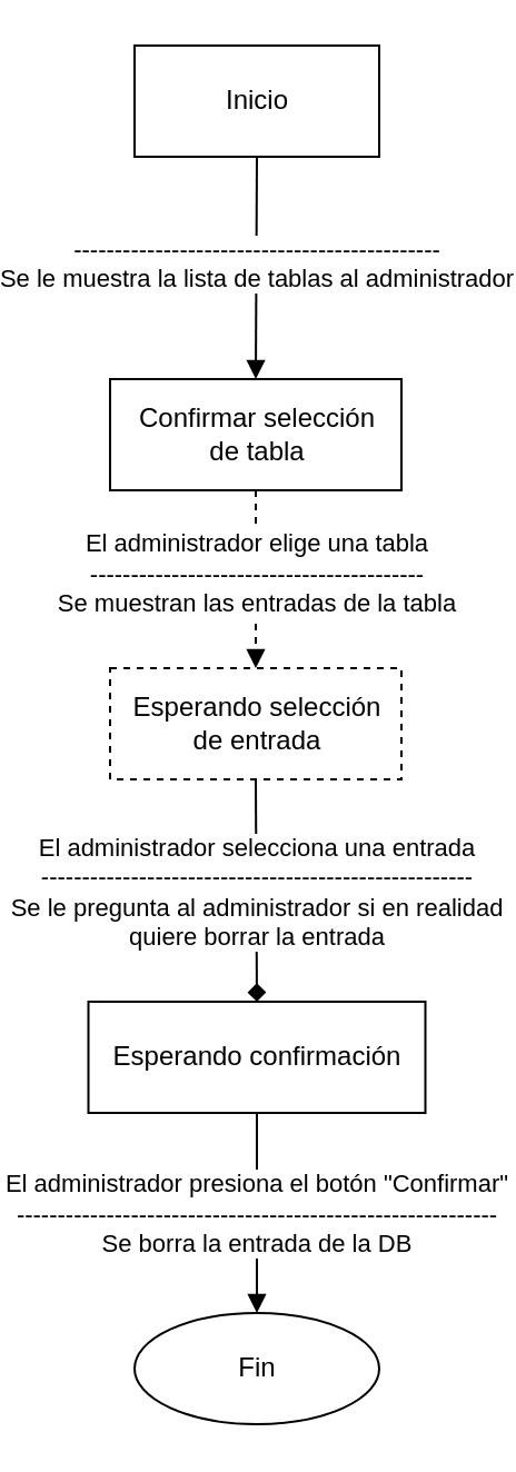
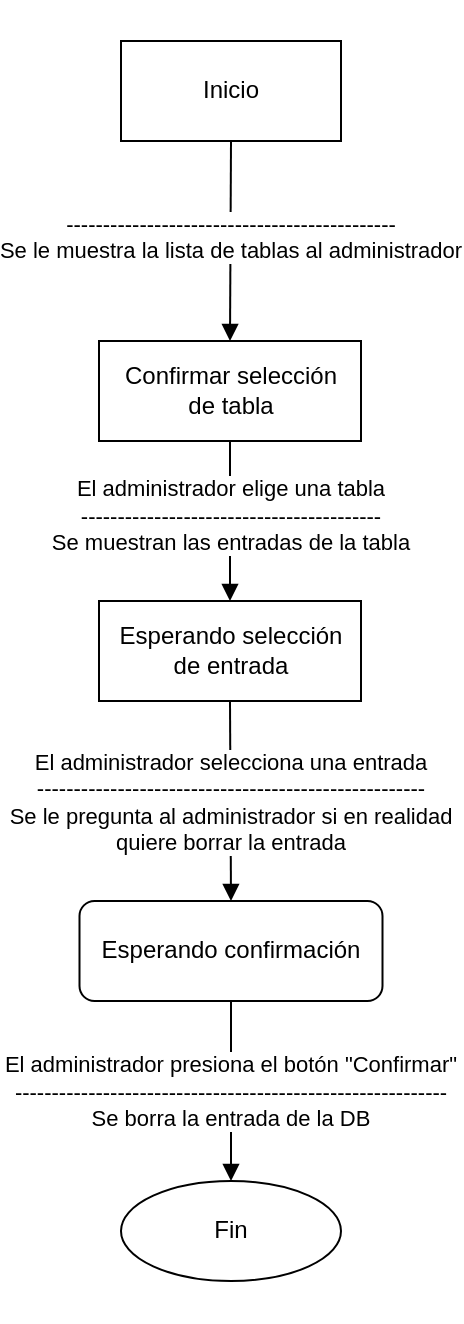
  <mxCell id="0" />
  <mxCell id="1" parent="0" />
  <mxCell id="2" value="---------------------------------------------&lt;br&gt;Se le muestra la lista de tablas al administrador" style="html=1;verticalAlign=bottom;endArrow=block;rounded=0;entryX=0.5;entryY=0;entryDx=0;entryDy=0;" edge="1" parent="1" target="4"><mxGeometry x="0.273" width="80" relative="1" as="geometry"><mxPoint x="96" y="70" as="sourcePoint" /><mxPoint x="95.5" y="180" as="targetPoint" /><mxPoint as="offset" /></mxGeometry></mxCell>
  <mxCell id="3" value="Inicio" style="html=1;" vertex="1" parent="1"><mxGeometry x="41" y="20" width="110" height="50" as="geometry" /></mxCell>
  <mxCell id="4" value="Confirmar selección&lt;br&gt;de tabla" style="html=1;" vertex="1" parent="1"><mxGeometry x="30" y="170" width="131" height="50" as="geometry" /></mxCell>
- <mxCell id="5" value="Esperando selección&lt;br&gt;de entrada" style="html=1;dashed=1;" vertex="1" parent="1"><mxGeometry x="30" y="300" width="131" height="50" as="geometry" /></mxCell>
- <mxCell id="6" value="El administrador elige una tabla&lt;br&gt;-----------------------------------------&lt;br&gt;Se muestran las entradas de la tabla" style="html=1;verticalAlign=bottom;endArrow=block;rounded=0;exitX=0.5;exitY=1;exitDx=0;exitDy=0;entryX=0.5;entryY=0;entryDx=0;entryDy=0;dashed=1;" edge="1" parent="1" source="4" target="5"><mxGeometry x="0.5" width="80" relative="1" as="geometry"><mxPoint x="82" y="450" as="sourcePoint" /><mxPoint x="162" y="450" as="targetPoint" /><mxPoint as="offset" /></mxGeometry></mxCell>
- <mxCell id="7" value="Esperando confirmación" style="html=1;" vertex="1" parent="1"><mxGeometry x="20.25" y="450" width="151.5" height="50" as="geometry" /></mxCell>
- <mxCell id="8" value="El administrador selecciona una entrada&lt;br&gt;-----------------------------------------------------&lt;br&gt;Se le pregunta al administrador si en realidad&lt;br&gt;quiere borrar la entrada" style="html=1;verticalAlign=bottom;endArrow=diamond;rounded=0;exitX=0.5;exitY=1;exitDx=0;exitDy=0;entryX=0.5;entryY=0;entryDx=0;entryDy=0;" edge="1" parent="1" source="5" target="7"><mxGeometry x="0.6" width="80" relative="1" as="geometry"><mxPoint x="112" y="390" as="sourcePoint" /><mxPoint x="96" y="420" as="targetPoint" /><mxPoint as="offset" /></mxGeometry></mxCell>
+ <mxCell id="5" value="Esperando selección&lt;br&gt;de entrada" style="html=1;" vertex="1" parent="1"><mxGeometry x="30" y="300" width="131" height="50" as="geometry" /></mxCell>
+ <mxCell id="6" value="El administrador elige una tabla&lt;br&gt;-----------------------------------------&lt;br&gt;Se muestran las entradas de la tabla" style="html=1;verticalAlign=bottom;endArrow=block;rounded=0;exitX=0.5;exitY=1;exitDx=0;exitDy=0;entryX=0.5;entryY=0;entryDx=0;entryDy=0;" edge="1" parent="1" source="4" target="5"><mxGeometry x="0.5" width="80" relative="1" as="geometry"><mxPoint x="82" y="450" as="sourcePoint" /><mxPoint x="162" y="450" as="targetPoint" /><mxPoint as="offset" /></mxGeometry></mxCell>
+ <mxCell id="7" value="Esperando confirmación" style="html=1;rounded=1;" vertex="1" parent="1"><mxGeometry x="20.25" y="450" width="151.5" height="50" as="geometry" /></mxCell>
+ <mxCell id="8" value="El administrador selecciona una entrada&lt;br&gt;-----------------------------------------------------&lt;br&gt;Se le pregunta al administrador si en realidad&lt;br&gt;quiere borrar la entrada" style="html=1;verticalAlign=bottom;endArrow=block;rounded=0;exitX=0.5;exitY=1;exitDx=0;exitDy=0;entryX=0.5;entryY=0;entryDx=0;entryDy=0;" edge="1" parent="1" source="5" target="7"><mxGeometry x="0.6" width="80" relative="1" as="geometry"><mxPoint x="112" y="390" as="sourcePoint" /><mxPoint x="96" y="420" as="targetPoint" /><mxPoint as="offset" /></mxGeometry></mxCell>
  <mxCell id="9" value="Fin" style="ellipse;html=1;" vertex="1" parent="1"><mxGeometry x="41" y="590" width="110" height="50" as="geometry" /></mxCell>
  <mxCell id="10" value="El administrador presiona el botón &quot;Confirmar&quot;&lt;br&gt;-----------------------------------------------------------&lt;br&gt;Se borra la entrada de la DB" style="html=1;verticalAlign=bottom;endArrow=block;rounded=0;exitX=0.5;exitY=1;exitDx=0;exitDy=0;entryX=0.5;entryY=0;entryDx=0;entryDy=0;" edge="1" parent="1" source="7" target="9"><mxGeometry x="0.5" width="80" relative="1" as="geometry"><mxPoint x="42" y="550" as="sourcePoint" /><mxPoint x="122" y="550" as="targetPoint" /><mxPoint as="offset" /></mxGeometry></mxCell>
